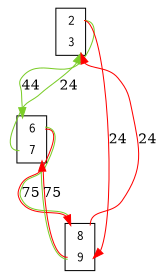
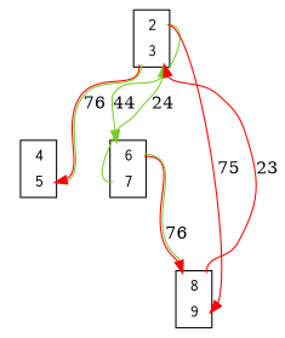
  digraph {
    node [color=black fillcolor=white fontname=Courier shape=plaintext style=filled]
    edge [color="0 1 1:0.250 0.800 0.800" headport=port_0x7febb631fd00_in tailport=port_0x7febb631ffd0_out]
    n1 [label=<<TABLE bgcolor = "white"> <TR><TD BORDER = "0" PORT = "port_0x7febb631ffd0_in"></TD><TD BORDER = "0" PORT = "port_">2</TD><TD BORDER = "0" PORT = "port_0x7febb631ffd0_out"></TD></TR> <TR><TD BORDER = "0" PORT = "port_0x7febb631fd00_out"></TD><TD BORDER = "0" PORT = "port_">3</TD><TD BORDER = "0" PORT = "port_0x7febb631fd00_in"></TD></TR> </TABLE>>]
+   n2 [label=<<TABLE bgcolor = "white"> <TR><TD BORDER = "0" PORT = "port_0x7febb63a7640_in"></TD><TD BORDER = "0" PORT = "port_">4</TD><TD BORDER = "0" PORT = "port_0x7febb63a7640_out"></TD></TR> <TR><TD BORDER = "0" PORT = "port_0x7febb63a7610_out"></TD><TD BORDER = "0" PORT = "port_">5</TD><TD BORDER = "0" PORT = "port_0x7febb63a7610_in"></TD></TR> </TABLE>>]
    n3 [label=<<TABLE bgcolor = "white"> <TR><TD BORDER = "0" PORT = "port_0x7febb631ff10_in"></TD><TD BORDER = "0" PORT = "port_">6</TD><TD BORDER = "0" PORT = "port_0x7febb631ff10_out"></TD></TR> <TR><TD BORDER = "0" PORT = "port_0x7febb631ffa0_out"></TD><TD BORDER = "0" PORT = "port_">7</TD><TD BORDER = "0" PORT = "port_0x7febb631ffa0_in"></TD></TR> </TABLE>>]
    n4 [label=<<TABLE bgcolor = "white"> <TR><TD BORDER = "0" PORT = "port_0x7febb631fd60_in"></TD><TD BORDER = "0" PORT = "port_">8</TD><TD BORDER = "0" PORT = "port_0x7febb631fd60_out"></TD></TR> <TR><TD BORDER = "0" PORT = "port_0x7febb5410340_out"></TD><TD BORDER = "0" PORT = "port_">9</TD><TD BORDER = "0" PORT = "port_0x7febb5410340_in"></TD></TR> </TABLE>>]
+   n1 -> n2 [headport=port_0x7febb63a7610_in label=76 tailport=port_0x7febb631fd00_out]
    n1 -> n3 [color="0.250 0.800 0.800" headport=port_0x7febb631ff10_in label=44]
-   n1 -> n4 [color="0 1 1" headport=port_0x7febb5410340_in label=24]
+   n1 -> n4 [color="0 1 1" headport=port_0x7febb5410340_in label=75]
    n3 -> n1 [color="0.250 0.800 0.800" label=24 tailport=port_0x7febb631ffa0_out]
-   n3 -> n4 [headport=port_0x7febb631fd60_in label=75 tailport=port_0x7febb631ff10_out]
-   n4 -> n1 [color="0 1 1" label=24 tailport=port_0x7febb631fd60_out]
-   n4 -> n3 [headport=port_0x7febb631ffa0_in label=75 tailport=port_0x7febb5410340_out]
+   n3 -> n4 [headport=port_0x7febb631fd60_in label=76 tailport=port_0x7febb631ff10_out]
+   n4 -> n1 [color="0 1 1" label=23 tailport=port_0x7febb631fd60_out]
  }
